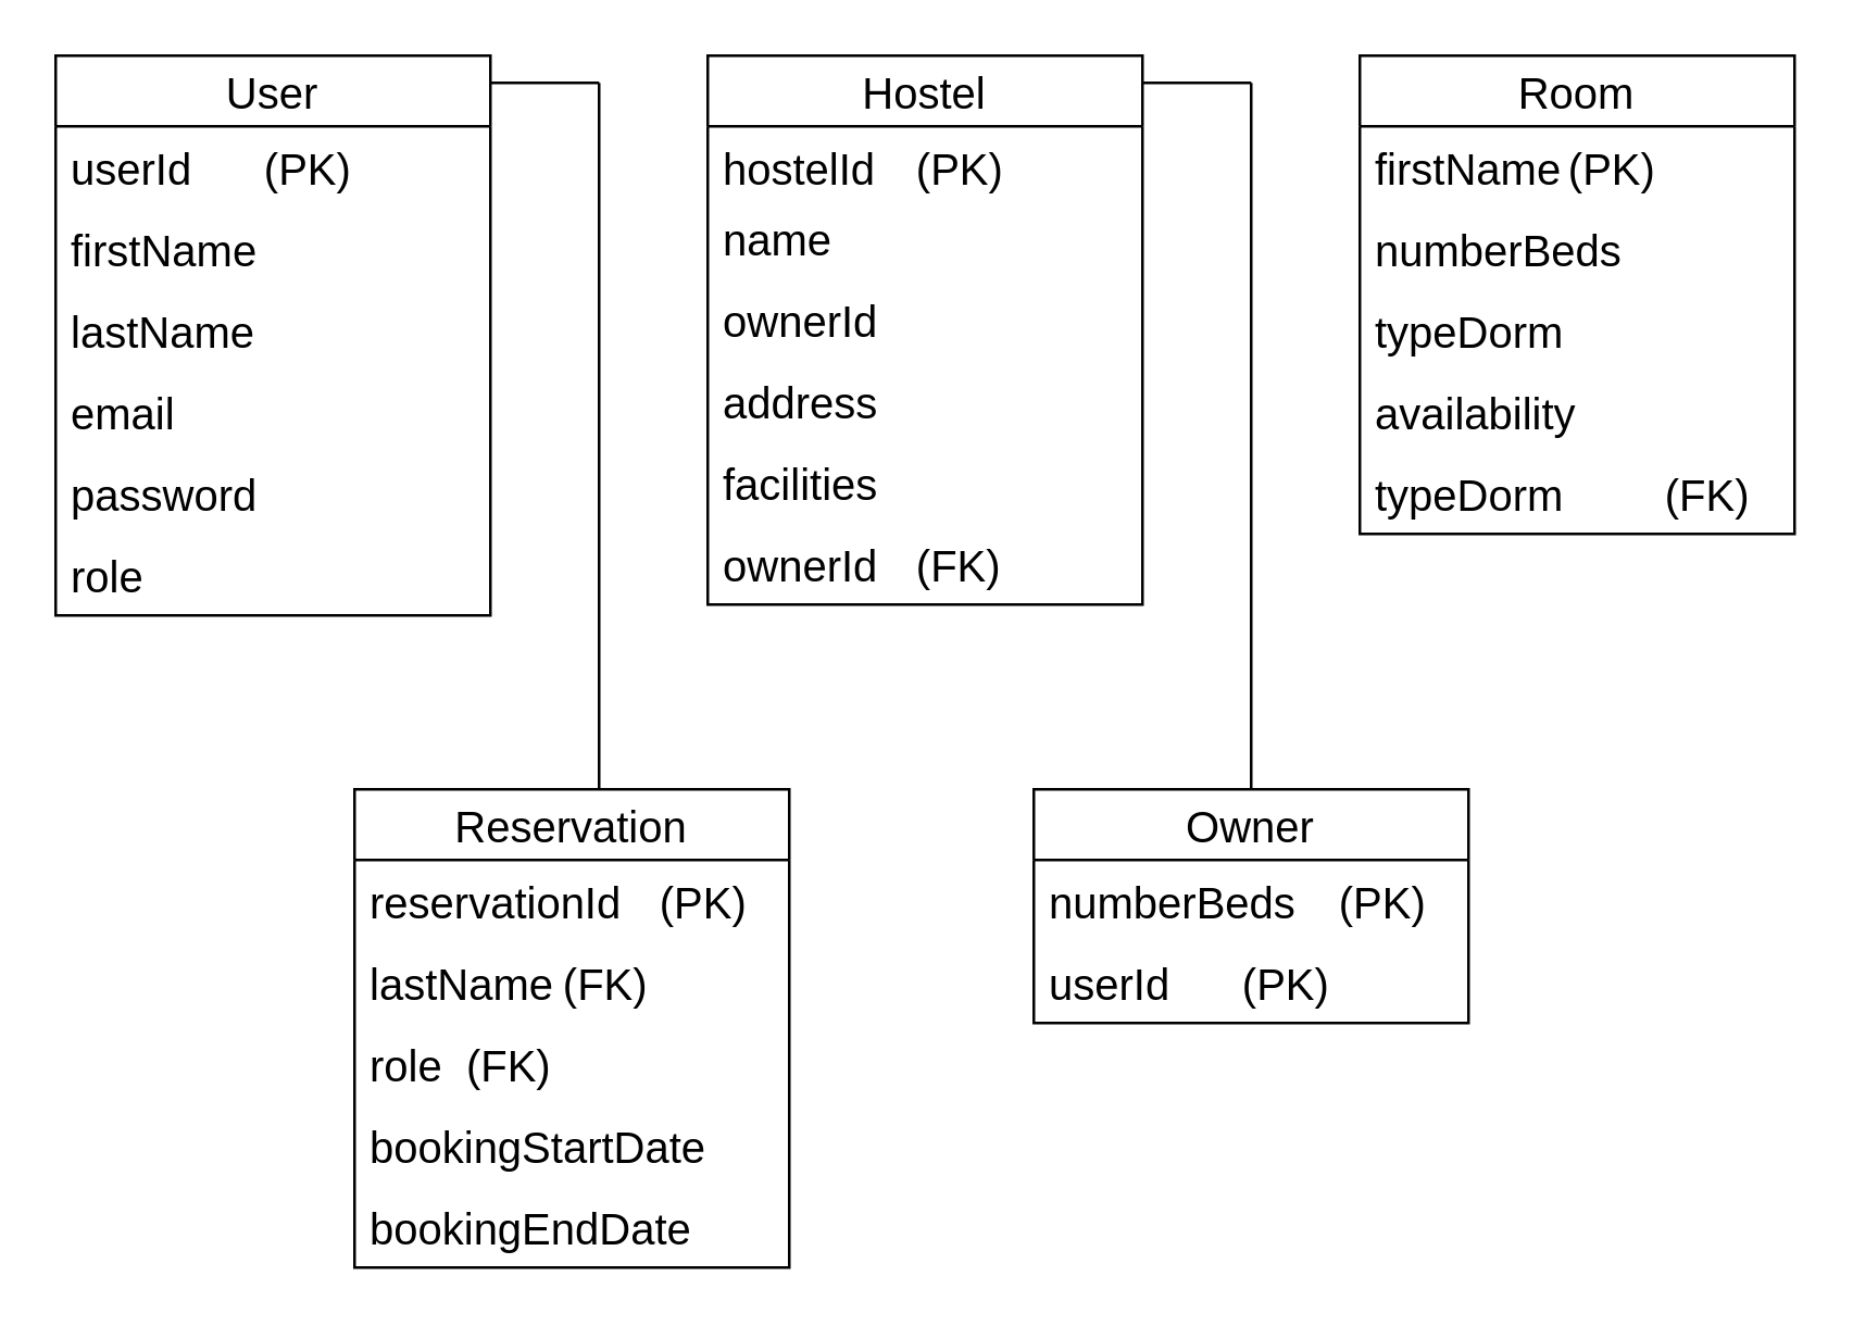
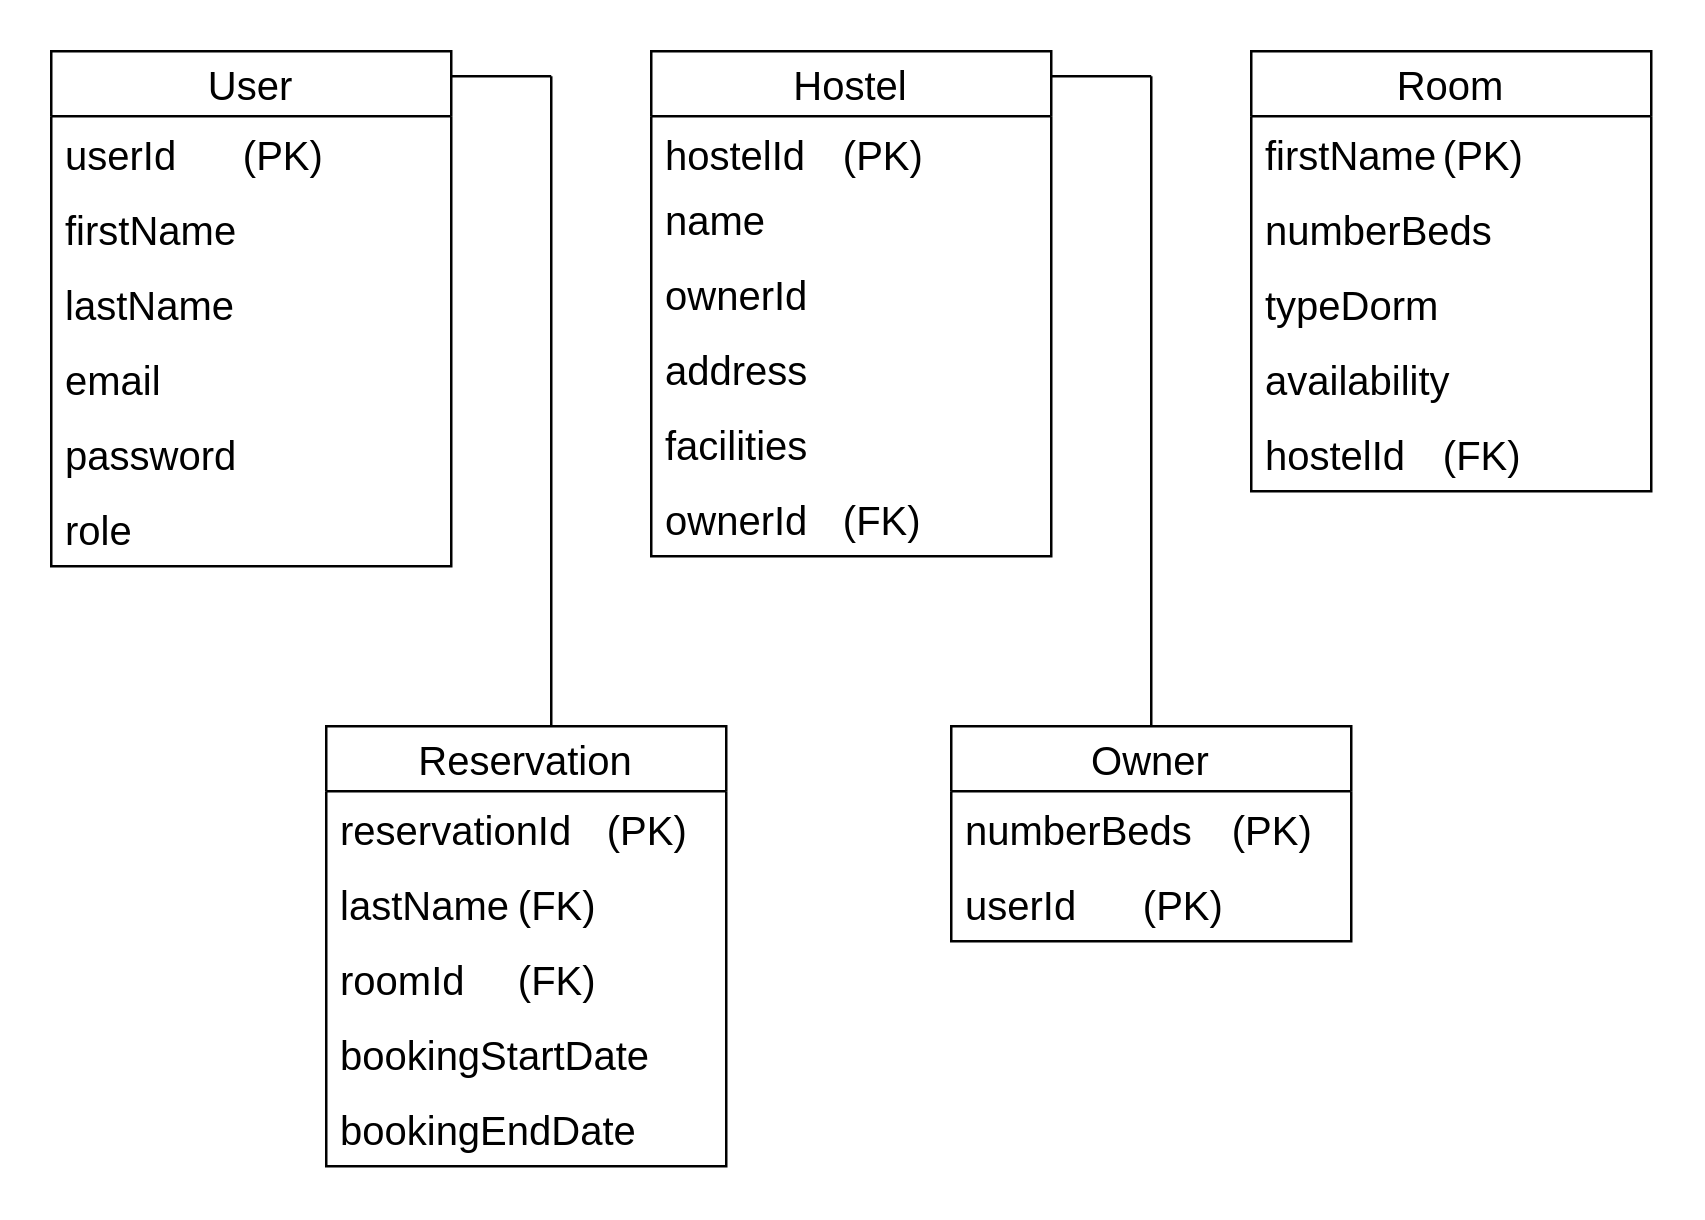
  <mxCell id="0" />
  <mxCell id="1" parent="0" />
  <mxCell id="2" value="User" style="swimlane;fontStyle=0;childLayout=stackLayout;horizontal=1;startSize=26;horizontalStack=0;resizeParent=1;resizeParentMax=0;resizeLast=0;collapsible=1;marginBottom=0;align=center;fontSize=16;" parent="1" vertex="1"><mxGeometry x="20" y="20" width="160" height="206" as="geometry" /></mxCell>
  <mxCell id="3" value="&lt;font style=&quot;font-size: 16px;&quot;&gt;userId&lt;span style=&quot;white-space: pre;&quot;&gt;&#09;&lt;/span&gt;(PK)&lt;/font&gt;" style="text;strokeColor=none;fillColor=none;spacingLeft=4;spacingRight=4;overflow=hidden;rotatable=0;points=[[0,0.5],[1,0.5]];portConstraint=eastwest;fontSize=12;whiteSpace=wrap;html=1;" parent="2" vertex="1"><mxGeometry y="26" width="160" height="30" as="geometry" /></mxCell>
  <mxCell id="4" value="&lt;font style=&quot;font-size: 16px;&quot;&gt;firstName&lt;/font&gt;" style="text;strokeColor=none;fillColor=none;spacingLeft=4;spacingRight=4;overflow=hidden;rotatable=0;points=[[0,0.5],[1,0.5]];portConstraint=eastwest;fontSize=12;whiteSpace=wrap;html=1;" parent="2" vertex="1"><mxGeometry y="56" width="160" height="30" as="geometry" /></mxCell>
  <mxCell id="5" value="&lt;font style=&quot;font-size: 16px;&quot;&gt;lastName&lt;/font&gt;" style="text;strokeColor=none;fillColor=none;spacingLeft=4;spacingRight=4;overflow=hidden;rotatable=0;points=[[0,0.5],[1,0.5]];portConstraint=eastwest;fontSize=12;whiteSpace=wrap;html=1;" parent="2" vertex="1"><mxGeometry y="86" width="160" height="30" as="geometry" /></mxCell>
  <mxCell id="6" value="&lt;font style=&quot;font-size: 16px;&quot;&gt;email&lt;/font&gt;" style="text;strokeColor=none;fillColor=none;spacingLeft=4;spacingRight=4;overflow=hidden;rotatable=0;points=[[0,0.5],[1,0.5]];portConstraint=eastwest;fontSize=12;whiteSpace=wrap;html=1;" parent="2" vertex="1"><mxGeometry y="116" width="160" height="30" as="geometry" /></mxCell>
  <mxCell id="7" value="&lt;font style=&quot;font-size: 16px;&quot;&gt;password&lt;/font&gt;" style="text;strokeColor=none;fillColor=none;spacingLeft=4;spacingRight=4;overflow=hidden;rotatable=0;points=[[0,0.5],[1,0.5]];portConstraint=eastwest;fontSize=12;whiteSpace=wrap;html=1;" parent="2" vertex="1"><mxGeometry y="146" width="160" height="30" as="geometry" /></mxCell>
  <mxCell id="8" value="&lt;span style=&quot;font-size: 16px;&quot;&gt;role&lt;/span&gt;" style="text;strokeColor=none;fillColor=none;spacingLeft=4;spacingRight=4;overflow=hidden;rotatable=0;points=[[0,0.5],[1,0.5]];portConstraint=eastwest;fontSize=12;whiteSpace=wrap;html=1;" parent="2" vertex="1"><mxGeometry y="176" width="160" height="30" as="geometry" /></mxCell>
  <mxCell id="9" value="Room" style="swimlane;fontStyle=0;childLayout=stackLayout;horizontal=1;startSize=26;horizontalStack=0;resizeParent=1;resizeParentMax=0;resizeLast=0;collapsible=1;marginBottom=0;align=center;fontSize=16;" parent="1" vertex="1"><mxGeometry x="500" y="20" width="160" height="176" as="geometry" /></mxCell>
  <mxCell id="10" value="&lt;font style=&quot;font-size: 16px;&quot;&gt;firstName&lt;span style=&quot;white-space: pre;&quot;&gt;&#09;&lt;/span&gt;(PK)&lt;/font&gt;" style="text;strokeColor=none;fillColor=none;spacingLeft=4;spacingRight=4;overflow=hidden;rotatable=0;points=[[0,0.5],[1,0.5]];portConstraint=eastwest;fontSize=12;whiteSpace=wrap;html=1;" parent="9" vertex="1"><mxGeometry y="26" width="160" height="30" as="geometry" /></mxCell>
  <mxCell id="11" value="&lt;font style=&quot;font-size: 16px;&quot;&gt;numberBeds&lt;/font&gt;" style="text;strokeColor=none;fillColor=none;spacingLeft=4;spacingRight=4;overflow=hidden;rotatable=0;points=[[0,0.5],[1,0.5]];portConstraint=eastwest;fontSize=12;whiteSpace=wrap;html=1;" parent="9" vertex="1"><mxGeometry y="56" width="160" height="30" as="geometry" /></mxCell>
  <mxCell id="12" value="&lt;font style=&quot;font-size: 16px;&quot;&gt;typeDorm&lt;/font&gt;" style="text;strokeColor=none;fillColor=none;spacingLeft=4;spacingRight=4;overflow=hidden;rotatable=0;points=[[0,0.5],[1,0.5]];portConstraint=eastwest;fontSize=12;whiteSpace=wrap;html=1;" parent="9" vertex="1"><mxGeometry y="86" width="160" height="30" as="geometry" /></mxCell>
  <mxCell id="13" value="&lt;font style=&quot;font-size: 16px;&quot;&gt;availability&lt;/font&gt;" style="text;strokeColor=none;fillColor=none;spacingLeft=4;spacingRight=4;overflow=hidden;rotatable=0;points=[[0,0.5],[1,0.5]];portConstraint=eastwest;fontSize=12;whiteSpace=wrap;html=1;" parent="9" vertex="1"><mxGeometry y="116" width="160" height="30" as="geometry" /></mxCell>
- <mxCell id="14" value="&lt;font style=&quot;font-size: 16px;&quot;&gt;typeDorm&amp;nbsp;&lt;span style=&quot;white-space: pre;&quot;&gt;&#09;&lt;/span&gt;(FK)&lt;/font&gt;" style="text;strokeColor=none;fillColor=none;spacingLeft=4;spacingRight=4;overflow=hidden;rotatable=0;points=[[0,0.5],[1,0.5]];portConstraint=eastwest;fontSize=12;whiteSpace=wrap;html=1;" parent="9" vertex="1"><mxGeometry y="146" width="160" height="30" as="geometry" /></mxCell>
+ <mxCell id="14" value="&lt;font style=&quot;font-size: 16px;&quot;&gt;hostelId&amp;nbsp;&lt;span style=&quot;white-space: pre;&quot;&gt;&#09;&lt;/span&gt;(FK)&lt;/font&gt;" style="text;strokeColor=none;fillColor=none;spacingLeft=4;spacingRight=4;overflow=hidden;rotatable=0;points=[[0,0.5],[1,0.5]];portConstraint=eastwest;fontSize=12;whiteSpace=wrap;html=1;" parent="9" vertex="1"><mxGeometry y="146" width="160" height="30" as="geometry" /></mxCell>
  <mxCell id="15" value="Reservation" style="swimlane;fontStyle=0;childLayout=stackLayout;horizontal=1;startSize=26;horizontalStack=0;resizeParent=1;resizeParentMax=0;resizeLast=0;collapsible=1;marginBottom=0;align=center;fontSize=16;" parent="1" vertex="1"><mxGeometry x="130" y="290" width="160" height="176" as="geometry" /></mxCell>
  <mxCell id="16" value="&lt;font style=&quot;font-size: 16px;&quot;&gt;reservationId&lt;span style=&quot;white-space: pre;&quot;&gt;&#09;&lt;/span&gt;(PK)&lt;/font&gt;" style="text;strokeColor=none;fillColor=none;spacingLeft=4;spacingRight=4;overflow=hidden;rotatable=0;points=[[0,0.5],[1,0.5]];portConstraint=eastwest;fontSize=12;whiteSpace=wrap;html=1;" parent="15" vertex="1"><mxGeometry y="26" width="160" height="30" as="geometry" /></mxCell>
  <mxCell id="17" value="&lt;font style=&quot;font-size: 16px;&quot;&gt;lastName&lt;span style=&quot;white-space: pre;&quot;&gt;&#09;&lt;/span&gt;(FK)&lt;/font&gt;" style="text;strokeColor=none;fillColor=none;spacingLeft=4;spacingRight=4;overflow=hidden;rotatable=0;points=[[0,0.5],[1,0.5]];portConstraint=eastwest;fontSize=12;whiteSpace=wrap;html=1;" parent="15" vertex="1"><mxGeometry y="56" width="160" height="30" as="geometry" /></mxCell>
- <mxCell id="18" value="&lt;font style=&quot;font-size: 16px;&quot;&gt;role&lt;span style=&quot;white-space: pre;&quot;&gt;&#09;&lt;/span&gt;(FK)&lt;/font&gt;" style="text;strokeColor=none;fillColor=none;spacingLeft=4;spacingRight=4;overflow=hidden;rotatable=0;points=[[0,0.5],[1,0.5]];portConstraint=eastwest;fontSize=12;whiteSpace=wrap;html=1;" parent="15" vertex="1"><mxGeometry y="86" width="160" height="30" as="geometry" /></mxCell>
+ <mxCell id="18" value="&lt;font style=&quot;font-size: 16px;&quot;&gt;roomId&lt;span style=&quot;white-space: pre;&quot;&gt;&#09;&lt;/span&gt;(FK)&lt;/font&gt;" style="text;strokeColor=none;fillColor=none;spacingLeft=4;spacingRight=4;overflow=hidden;rotatable=0;points=[[0,0.5],[1,0.5]];portConstraint=eastwest;fontSize=12;whiteSpace=wrap;html=1;" parent="15" vertex="1"><mxGeometry y="86" width="160" height="30" as="geometry" /></mxCell>
  <mxCell id="19" value="&lt;span style=&quot;font-size: 16px;&quot;&gt;bookingStartDate&lt;/span&gt;" style="text;strokeColor=none;fillColor=none;spacingLeft=4;spacingRight=4;overflow=hidden;rotatable=0;points=[[0,0.5],[1,0.5]];portConstraint=eastwest;fontSize=12;whiteSpace=wrap;html=1;" parent="15" vertex="1"><mxGeometry y="116" width="160" height="30" as="geometry" /></mxCell>
  <mxCell id="20" value="&lt;font style=&quot;font-size: 16px;&quot;&gt;bookingEndDate&lt;/font&gt;" style="text;strokeColor=none;fillColor=none;spacingLeft=4;spacingRight=4;overflow=hidden;rotatable=0;points=[[0,0.5],[1,0.5]];portConstraint=eastwest;fontSize=12;whiteSpace=wrap;html=1;" parent="15" vertex="1"><mxGeometry y="146" width="160" height="30" as="geometry" /></mxCell>
  <mxCell id="21" value="Owner" style="swimlane;fontStyle=0;childLayout=stackLayout;horizontal=1;startSize=26;horizontalStack=0;resizeParent=1;resizeParentMax=0;resizeLast=0;collapsible=1;marginBottom=0;align=center;fontSize=16;" parent="1" vertex="1"><mxGeometry x="380" y="290" width="160" height="86" as="geometry" /></mxCell>
  <mxCell id="22" value="&lt;font style=&quot;font-size: 16px;&quot;&gt;numberBeds&lt;span style=&quot;white-space: pre;&quot;&gt;&#09;&lt;/span&gt;(PK)&lt;/font&gt;" style="text;strokeColor=none;fillColor=none;spacingLeft=4;spacingRight=4;overflow=hidden;rotatable=0;points=[[0,0.5],[1,0.5]];portConstraint=eastwest;fontSize=12;whiteSpace=wrap;html=1;" parent="21" vertex="1"><mxGeometry y="26" width="160" height="30" as="geometry" /></mxCell>
  <mxCell id="23" value="&lt;font style=&quot;font-size: 16px;&quot;&gt;userId&lt;span style=&quot;white-space: pre;&quot;&gt;&#09;&lt;/span&gt;(PK)&lt;/font&gt;" style="text;strokeColor=none;fillColor=none;spacingLeft=4;spacingRight=4;overflow=hidden;rotatable=0;points=[[0,0.5],[1,0.5]];portConstraint=eastwest;fontSize=12;whiteSpace=wrap;html=1;" vertex="1" parent="21"><mxGeometry y="56" width="160" height="30" as="geometry" /></mxCell>
  <mxCell id="24" value="Hostel" style="swimlane;fontStyle=0;childLayout=stackLayout;horizontal=1;startSize=26;horizontalStack=0;resizeParent=1;resizeParentMax=0;resizeLast=0;collapsible=1;marginBottom=0;align=center;fontSize=16;" parent="1" vertex="1"><mxGeometry x="260" y="20" width="160" height="202" as="geometry" /></mxCell>
  <mxCell id="25" value="&lt;font style=&quot;font-size: 16px;&quot;&gt;hostelId&lt;span style=&quot;white-space: pre;&quot;&gt;&#09;&lt;/span&gt;(PK)&lt;/font&gt;" style="text;strokeColor=none;fillColor=none;spacingLeft=4;spacingRight=4;overflow=hidden;rotatable=0;points=[[0,0.5],[1,0.5]];portConstraint=eastwest;fontSize=12;whiteSpace=wrap;html=1;" parent="24" vertex="1"><mxGeometry y="26" width="160" height="26" as="geometry" /></mxCell>
  <mxCell id="26" value="&lt;font style=&quot;font-size: 16px;&quot;&gt;name&lt;/font&gt;" style="text;strokeColor=none;fillColor=none;spacingLeft=4;spacingRight=4;overflow=hidden;rotatable=0;points=[[0,0.5],[1,0.5]];portConstraint=eastwest;fontSize=12;whiteSpace=wrap;html=1;" parent="24" vertex="1"><mxGeometry y="52" width="160" height="30" as="geometry" /></mxCell>
  <mxCell id="27" value="&lt;font style=&quot;font-size: 16px;&quot;&gt;ownerId&lt;/font&gt;" style="text;strokeColor=none;fillColor=none;spacingLeft=4;spacingRight=4;overflow=hidden;rotatable=0;points=[[0,0.5],[1,0.5]];portConstraint=eastwest;fontSize=12;whiteSpace=wrap;html=1;" parent="24" vertex="1"><mxGeometry y="82" width="160" height="30" as="geometry" /></mxCell>
  <mxCell id="28" value="&lt;font style=&quot;font-size: 16px;&quot;&gt;address&lt;/font&gt;" style="text;strokeColor=none;fillColor=none;spacingLeft=4;spacingRight=4;overflow=hidden;rotatable=0;points=[[0,0.5],[1,0.5]];portConstraint=eastwest;fontSize=12;whiteSpace=wrap;html=1;" parent="24" vertex="1"><mxGeometry y="112" width="160" height="30" as="geometry" /></mxCell>
  <mxCell id="29" value="&lt;font style=&quot;font-size: 16px;&quot;&gt;facilities&lt;/font&gt;" style="text;strokeColor=none;fillColor=none;spacingLeft=4;spacingRight=4;overflow=hidden;rotatable=0;points=[[0,0.5],[1,0.5]];portConstraint=eastwest;fontSize=12;whiteSpace=wrap;html=1;" parent="24" vertex="1"><mxGeometry y="142" width="160" height="30" as="geometry" /></mxCell>
  <mxCell id="30" value="&lt;span style=&quot;font-size: 16px;&quot;&gt;ownerId&lt;span style=&quot;white-space: pre;&quot;&gt;&#09;&lt;/span&gt;(FK)&lt;/span&gt;" style="text;strokeColor=none;fillColor=none;spacingLeft=4;spacingRight=4;overflow=hidden;rotatable=0;points=[[0,0.5],[1,0.5]];portConstraint=eastwest;fontSize=12;whiteSpace=wrap;html=1;" parent="24" vertex="1"><mxGeometry y="172" width="160" height="30" as="geometry" /></mxCell>
  <mxCell id="31" value="" style="endArrow=none;html=1;rounded=0;entryX=0.5;entryY=0;entryDx=0;entryDy=0;" edge="1" parent="1"><mxGeometry relative="1" as="geometry"><mxPoint x="220" y="30" as="sourcePoint" /><mxPoint x="220" y="290" as="targetPoint" /></mxGeometry></mxCell>
  <mxCell id="32" value="" style="endArrow=none;html=1;rounded=0;" edge="1" parent="1"><mxGeometry relative="1" as="geometry"><mxPoint x="180" y="30" as="sourcePoint" /><mxPoint x="220" y="30" as="targetPoint" /></mxGeometry></mxCell>
  <mxCell id="33" value="" style="endArrow=none;html=1;rounded=0;entryX=0.5;entryY=0;entryDx=0;entryDy=0;" edge="1" parent="1" target="21"><mxGeometry relative="1" as="geometry"><mxPoint x="460" y="30" as="sourcePoint" /><mxPoint x="550" y="250" as="targetPoint" /></mxGeometry></mxCell>
  <mxCell id="34" value="" style="endArrow=none;html=1;rounded=0;" edge="1" parent="1"><mxGeometry relative="1" as="geometry"><mxPoint x="420" y="30" as="sourcePoint" /><mxPoint x="460" y="30" as="targetPoint" /></mxGeometry></mxCell>
